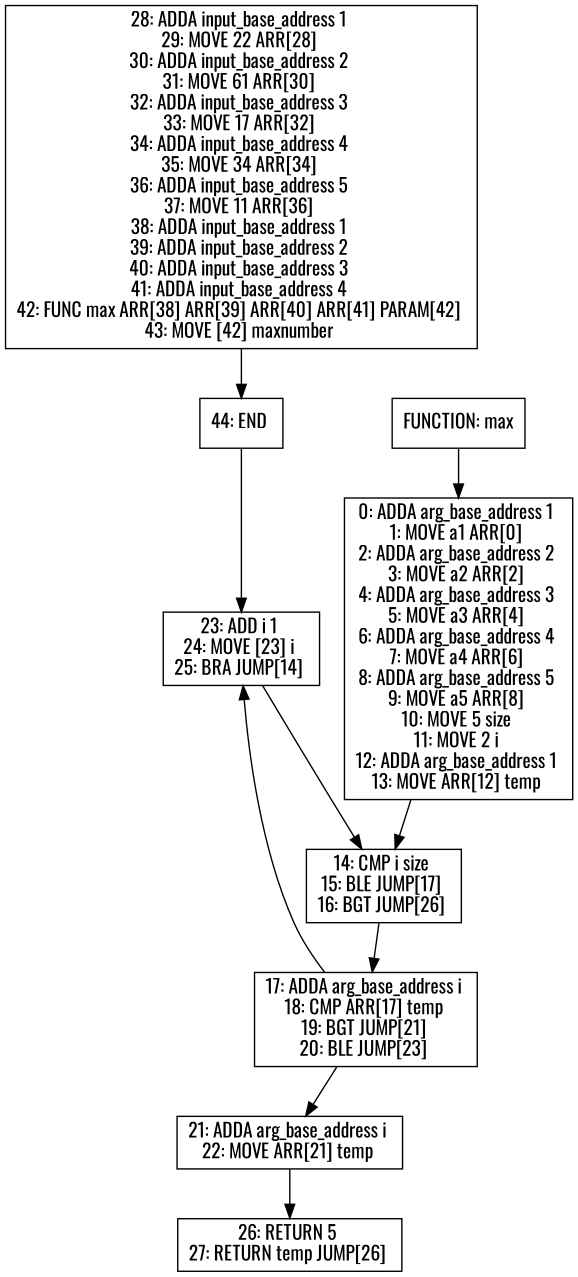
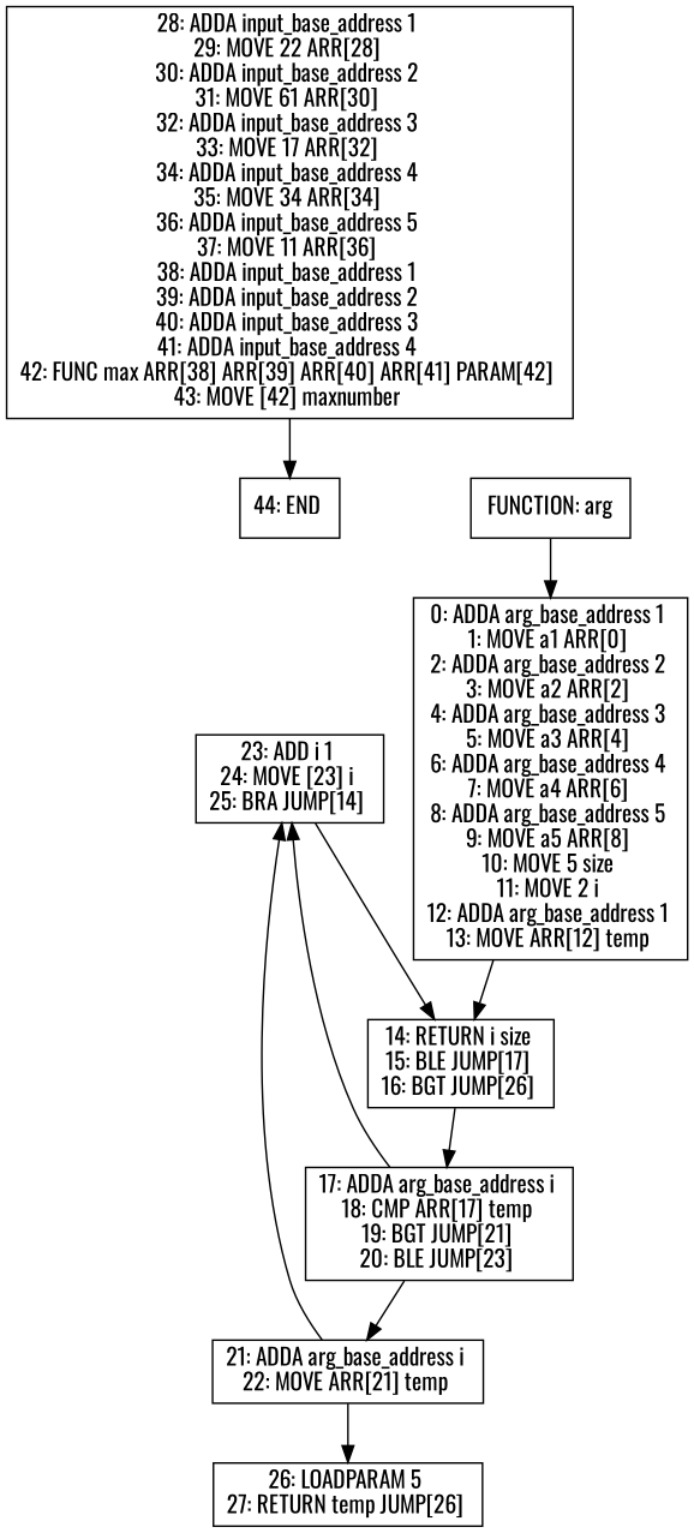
  digraph {
    fontname=Oswald
    node [fontname=Oswald shape=box]
    edge [fontname=Oswald]
    n1 [label="28: ADDA input_base_address 1 \n29: MOVE 22 ARR[28] \n30: ADDA input_base_address 2 \n31: MOVE 61 ARR[30] \n32: ADDA input_base_address 3 \n33: MOVE 17 ARR[32] \n34: ADDA input_base_address 4 \n35: MOVE 34 ARR[34] \n36: ADDA input_base_address 5 \n37: MOVE 11 ARR[36] \n38: ADDA input_base_address 1 \n39: ADDA input_base_address 2 \n40: ADDA input_base_address 3 \n41: ADDA input_base_address 4 \n42: FUNC max ARR[38] ARR[39] ARR[40] ARR[41] PARAM[42] \n43: MOVE [42] maxnumber \n"]
    n2 [label="44: END \n"]
-   n3 [label="FUNCTION: max"]
+   n3 [label="FUNCTION: arg"]
    n4 [label="0: ADDA arg_base_address 1 \n1: MOVE a1 ARR[0] \n2: ADDA arg_base_address 2 \n3: MOVE a2 ARR[2] \n4: ADDA arg_base_address 3 \n5: MOVE a3 ARR[4] \n6: ADDA arg_base_address 4 \n7: MOVE a4 ARR[6] \n8: ADDA arg_base_address 5 \n9: MOVE a5 ARR[8] \n10: MOVE 5 size \n11: MOVE 2 i \n12: ADDA arg_base_address 1 \n13: MOVE ARR[12] temp \n"]
-   n5 [label="14: CMP i size \n15: BLE JUMP[17] \n16: BGT JUMP[26] \n"]
+   n5 [label="14: RETURN i size \n15: BLE JUMP[17] \n16: BGT JUMP[26] \n"]
    n6 [label="17: ADDA arg_base_address i \n18: CMP ARR[17] temp \n19: BGT JUMP[21] \n20: BLE JUMP[23] \n"]
    n7 [label="21: ADDA arg_base_address i \n22: MOVE ARR[21] temp \n"]
    n8 [label="23: ADD i 1 \n24: MOVE [23] i \n25: BRA JUMP[14] \n"]
-   n9 [label="26: RETURN 5 \n27: RETURN temp JUMP[26] \n"]
+   n9 [label="26: LOADPARAM 5 \n27: RETURN temp JUMP[26] \n"]
    n1 -> n2
    n3 -> n4
    n4 -> n5
    n5 -> n6
    n6 -> n7
    n6 -> n8
-   n2 -> n8
+   n7 -> n8
    n7 -> n9
    n8 -> n5
  }
